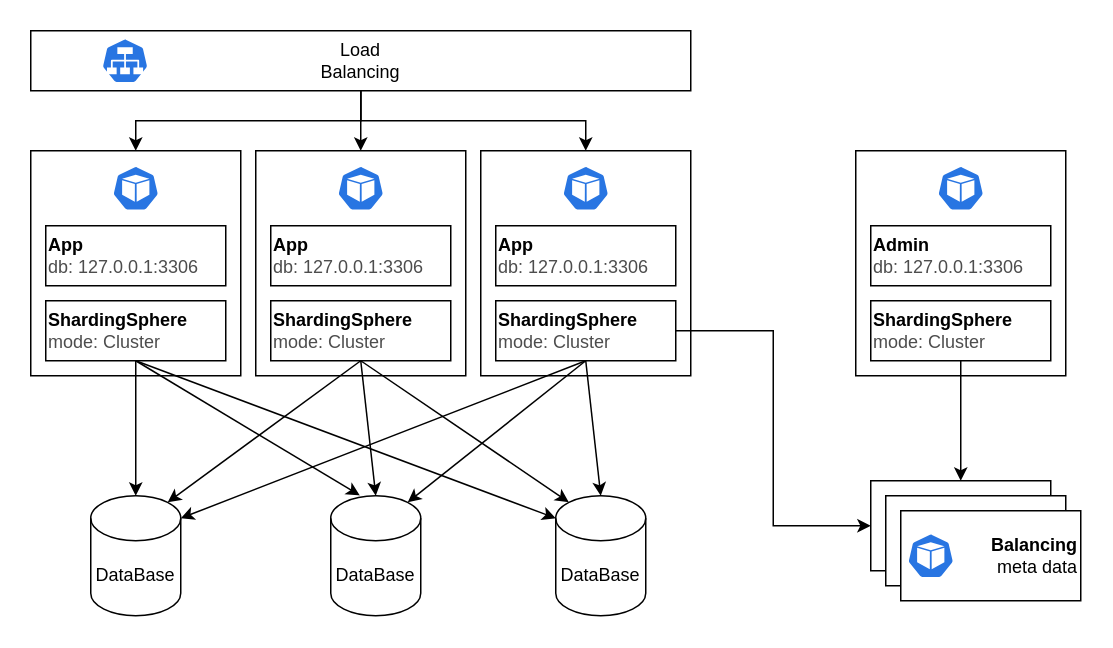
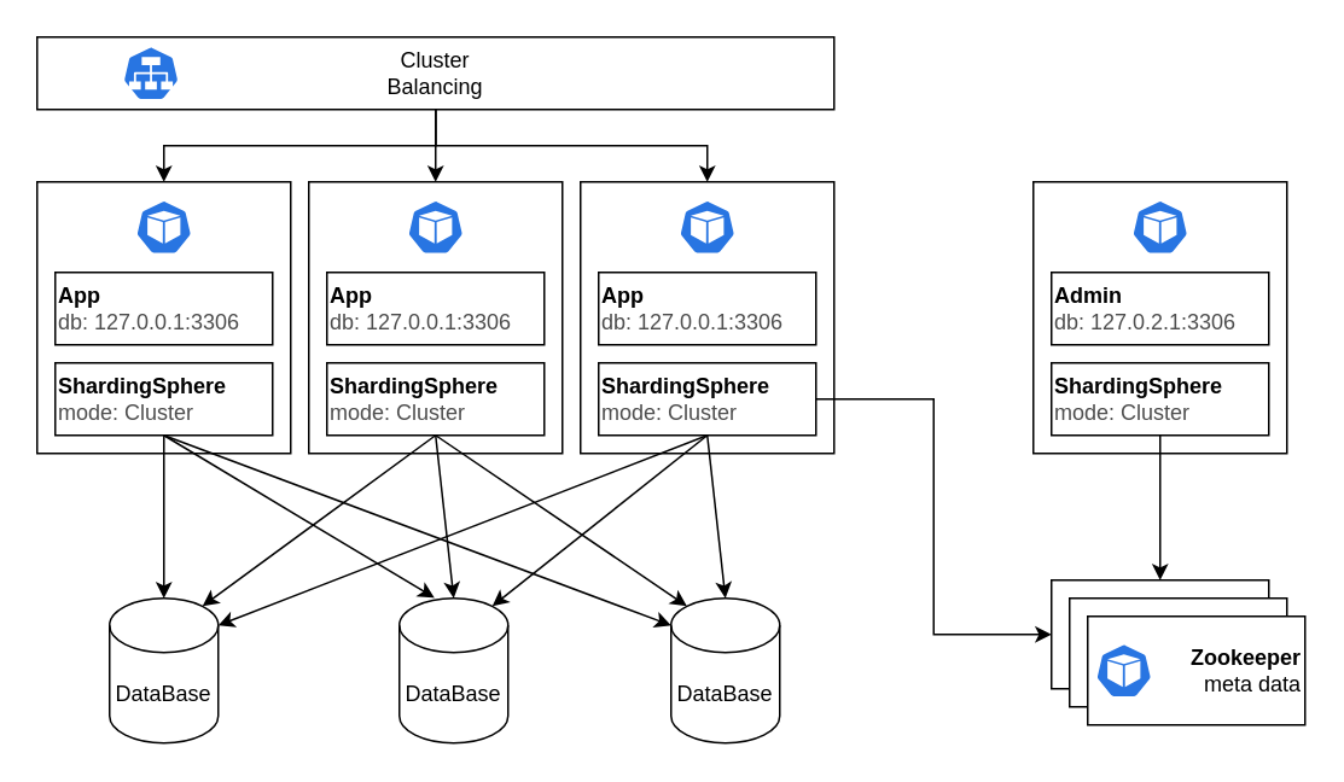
  <mxCell id="0" />
  <mxCell id="1" parent="0" />
  <mxCell id="2" value="" style="group" vertex="1" connectable="0" parent="1"><mxGeometry x="20" y="20" width="440" height="40" as="geometry" /></mxCell>
- <mxCell id="3" value="Load&lt;br&gt;Balancing" style="rounded=0;whiteSpace=wrap;html=1;" vertex="1" parent="2"><mxGeometry width="440" height="40" as="geometry" /></mxCell>
+ <mxCell id="3" value="Cluster&lt;br&gt;Balancing" style="rounded=0;whiteSpace=wrap;html=1;" vertex="1" parent="2"><mxGeometry width="440" height="40" as="geometry" /></mxCell>
  <mxCell id="4" value="" style="sketch=0;html=1;dashed=0;whitespace=wrap;fillColor=#2875E2;strokeColor=#ffffff;points=[[0.005,0.63,0],[0.1,0.2,0],[0.9,0.2,0],[0.5,0,0],[0.995,0.63,0],[0.72,0.99,0],[0.5,1,0],[0.28,0.99,0]];verticalLabelPosition=bottom;align=center;verticalAlign=top;shape=mxgraph.kubernetes.icon;prIcon=svc" vertex="1" parent="2"><mxGeometry y="5" width="125.714" height="30" as="geometry" /></mxCell>
  <mxCell id="5" value="" style="group" vertex="1" connectable="0" parent="1"><mxGeometry x="20" y="100" width="140" height="150" as="geometry" /></mxCell>
  <mxCell id="6" value="" style="rounded=0;whiteSpace=wrap;html=1;" vertex="1" parent="5"><mxGeometry width="140" height="150" as="geometry" /></mxCell>
  <mxCell id="7" value="&lt;b&gt;App&lt;/b&gt;&lt;br&gt;&lt;font color=&quot;#4d4d4d&quot;&gt;db: 127.0.0.1:3306&lt;/font&gt;" style="rounded=0;whiteSpace=wrap;html=1;align=left;" vertex="1" parent="5"><mxGeometry x="10" y="50" width="120" height="40" as="geometry" /></mxCell>
  <mxCell id="8" value="&lt;b&gt;ShardingSphere&lt;/b&gt;&lt;br&gt;&lt;font color=&quot;#4d4d4d&quot;&gt;mode: Cluster&lt;/font&gt;" style="rounded=0;whiteSpace=wrap;html=1;align=left;" vertex="1" parent="5"><mxGeometry x="10" y="100" width="120" height="40" as="geometry" /></mxCell>
  <mxCell id="9" value="" style="sketch=0;html=1;dashed=0;whitespace=wrap;fillColor=#2875E2;strokeColor=#ffffff;points=[[0.005,0.63,0],[0.1,0.2,0],[0.9,0.2,0],[0.5,0,0],[0.995,0.63,0],[0.72,0.99,0],[0.5,1,0],[0.28,0.99,0]];verticalLabelPosition=bottom;align=center;verticalAlign=top;shape=mxgraph.kubernetes.icon;prIcon=pod" vertex="1" parent="5"><mxGeometry x="50" y="10" width="40" height="30" as="geometry" /></mxCell>
  <mxCell id="10" value="" style="group" vertex="1" connectable="0" parent="1"><mxGeometry x="170" y="100" width="140" height="150" as="geometry" /></mxCell>
  <mxCell id="11" value="" style="rounded=0;whiteSpace=wrap;html=1;" vertex="1" parent="10"><mxGeometry width="140" height="150" as="geometry" /></mxCell>
  <mxCell id="12" value="&lt;b&gt;App&lt;/b&gt;&lt;br&gt;&lt;font color=&quot;#4d4d4d&quot;&gt;db: 127.0.0.1:3306&lt;/font&gt;" style="rounded=0;whiteSpace=wrap;html=1;align=left;" vertex="1" parent="10"><mxGeometry x="10" y="50" width="120" height="40" as="geometry" /></mxCell>
  <mxCell id="13" value="&lt;b&gt;ShardingSphere&lt;/b&gt;&lt;br&gt;&lt;font color=&quot;#4d4d4d&quot;&gt;mode: Cluster&lt;/font&gt;" style="rounded=0;whiteSpace=wrap;html=1;align=left;" vertex="1" parent="10"><mxGeometry x="10" y="100" width="120" height="40" as="geometry" /></mxCell>
  <mxCell id="14" value="" style="sketch=0;html=1;dashed=0;whitespace=wrap;fillColor=#2875E2;strokeColor=#ffffff;points=[[0.005,0.63,0],[0.1,0.2,0],[0.9,0.2,0],[0.5,0,0],[0.995,0.63,0],[0.72,0.99,0],[0.5,1,0],[0.28,0.99,0]];verticalLabelPosition=bottom;align=center;verticalAlign=top;shape=mxgraph.kubernetes.icon;prIcon=pod" vertex="1" parent="10"><mxGeometry x="50" y="10" width="40" height="30" as="geometry" /></mxCell>
  <mxCell id="15" value="" style="group" vertex="1" connectable="0" parent="1"><mxGeometry x="320" y="100" width="140" height="150" as="geometry" /></mxCell>
  <mxCell id="16" value="" style="rounded=0;whiteSpace=wrap;html=1;" vertex="1" parent="15"><mxGeometry width="140" height="150" as="geometry" /></mxCell>
  <mxCell id="17" value="&lt;b&gt;App&lt;/b&gt;&lt;br&gt;&lt;font color=&quot;#4d4d4d&quot;&gt;db: 127.0.0.1:3306&lt;/font&gt;" style="rounded=0;whiteSpace=wrap;html=1;align=left;" vertex="1" parent="15"><mxGeometry x="10" y="50" width="120" height="40" as="geometry" /></mxCell>
  <mxCell id="18" value="&lt;b&gt;ShardingSphere&lt;/b&gt;&lt;br&gt;&lt;font color=&quot;#4d4d4d&quot;&gt;mode: Cluster&lt;/font&gt;" style="rounded=0;whiteSpace=wrap;html=1;align=left;" vertex="1" parent="15"><mxGeometry x="10" y="100" width="120" height="40" as="geometry" /></mxCell>
  <mxCell id="19" value="" style="sketch=0;html=1;dashed=0;whitespace=wrap;fillColor=#2875E2;strokeColor=#ffffff;points=[[0.005,0.63,0],[0.1,0.2,0],[0.9,0.2,0],[0.5,0,0],[0.995,0.63,0],[0.72,0.99,0],[0.5,1,0],[0.28,0.99,0]];verticalLabelPosition=bottom;align=center;verticalAlign=top;shape=mxgraph.kubernetes.icon;prIcon=pod" vertex="1" parent="15"><mxGeometry x="50" y="10" width="40" height="30" as="geometry" /></mxCell>
  <mxCell id="20" value="" style="group" vertex="1" connectable="0" parent="1"><mxGeometry x="570" y="100" width="140" height="150" as="geometry" /></mxCell>
  <mxCell id="21" value="" style="rounded=0;whiteSpace=wrap;html=1;" vertex="1" parent="20"><mxGeometry width="140" height="150" as="geometry" /></mxCell>
- <mxCell id="22" value="&lt;b&gt;Admin&lt;/b&gt;&lt;br&gt;&lt;font color=&quot;#4d4d4d&quot;&gt;db: 127.0.0.1:3306&lt;/font&gt;" style="rounded=0;whiteSpace=wrap;html=1;align=left;" vertex="1" parent="20"><mxGeometry x="10" y="50" width="120" height="40" as="geometry" /></mxCell>
+ <mxCell id="22" value="&lt;b&gt;Admin&lt;/b&gt;&lt;br&gt;&lt;font color=&quot;#4d4d4d&quot;&gt;db: 127.0.2.1:3306&lt;/font&gt;" style="rounded=0;whiteSpace=wrap;html=1;align=left;" vertex="1" parent="20"><mxGeometry x="10" y="50" width="120" height="40" as="geometry" /></mxCell>
  <mxCell id="23" value="&lt;b&gt;ShardingSphere&lt;/b&gt;&lt;br&gt;&lt;font color=&quot;#4d4d4d&quot;&gt;mode: Cluster&lt;/font&gt;" style="rounded=0;whiteSpace=wrap;html=1;align=left;" vertex="1" parent="20"><mxGeometry x="10" y="100" width="120" height="40" as="geometry" /></mxCell>
  <mxCell id="24" value="" style="sketch=0;html=1;dashed=0;whitespace=wrap;fillColor=#2875E2;strokeColor=#ffffff;points=[[0.005,0.63,0],[0.1,0.2,0],[0.9,0.2,0],[0.5,0,0],[0.995,0.63,0],[0.72,0.99,0],[0.5,1,0],[0.28,0.99,0]];verticalLabelPosition=bottom;align=center;verticalAlign=top;shape=mxgraph.kubernetes.icon;prIcon=pod" vertex="1" parent="20"><mxGeometry x="50" y="10" width="40" height="30" as="geometry" /></mxCell>
  <mxCell id="25" value="" style="group" vertex="1" connectable="0" parent="1"><mxGeometry x="580" y="320" width="140" height="80" as="geometry" /></mxCell>
  <mxCell id="26" value="" style="rounded=0;whiteSpace=wrap;html=1;" vertex="1" parent="25"><mxGeometry width="120" height="60" as="geometry" /></mxCell>
  <mxCell id="27" value="" style="rounded=0;whiteSpace=wrap;html=1;" vertex="1" parent="25"><mxGeometry x="10" y="10" width="120" height="60" as="geometry" /></mxCell>
- <mxCell id="28" value="&lt;b&gt;Balancing&lt;/b&gt;&lt;br&gt;meta data" style="rounded=0;whiteSpace=wrap;html=1;align=right;" vertex="1" parent="25"><mxGeometry x="20" y="20" width="120" height="60" as="geometry" /></mxCell>
+ <mxCell id="28" value="&lt;b&gt;Zookeeper&lt;/b&gt;&lt;br&gt;meta data" style="rounded=0;whiteSpace=wrap;html=1;align=right;" vertex="1" parent="25"><mxGeometry x="20" y="20" width="120" height="60" as="geometry" /></mxCell>
  <mxCell id="29" value="" style="sketch=0;html=1;dashed=0;whitespace=wrap;fillColor=#2875E2;strokeColor=#ffffff;points=[[0.005,0.63,0],[0.1,0.2,0],[0.9,0.2,0],[0.5,0,0],[0.995,0.63,0],[0.72,0.99,0],[0.5,1,0],[0.28,0.99,0]];verticalLabelPosition=bottom;align=center;verticalAlign=top;shape=mxgraph.kubernetes.icon;prIcon=pod" vertex="1" parent="25"><mxGeometry x="20" y="35" width="40" height="30" as="geometry" /></mxCell>
  <mxCell id="30" value="DataBase" style="shape=cylinder3;whiteSpace=wrap;html=1;boundedLbl=1;backgroundOutline=1;size=15;" vertex="1" parent="1"><mxGeometry x="60" y="330" width="60" height="80" as="geometry" /></mxCell>
  <mxCell id="31" value="DataBase" style="shape=cylinder3;whiteSpace=wrap;html=1;boundedLbl=1;backgroundOutline=1;size=15;" vertex="1" parent="1"><mxGeometry x="220" y="330" width="60" height="80" as="geometry" /></mxCell>
  <mxCell id="32" value="DataBase" style="shape=cylinder3;whiteSpace=wrap;html=1;boundedLbl=1;backgroundOutline=1;size=15;" vertex="1" parent="1"><mxGeometry x="370" y="330" width="60" height="80" as="geometry" /></mxCell>
  <mxCell id="33" value="" style="endArrow=classic;html=1;rounded=0;exitX=0.5;exitY=1;exitDx=0;exitDy=0;entryX=0.5;entryY=0;entryDx=0;entryDy=0;entryPerimeter=0;" edge="1" parent="1" source="8" target="30"><mxGeometry width="50" height="50" relative="1" as="geometry"><mxPoint x="30" y="330" as="sourcePoint" /><mxPoint x="80" y="280" as="targetPoint" /></mxGeometry></mxCell>
  <mxCell id="34" value="" style="endArrow=classic;html=1;rounded=0;exitX=0.5;exitY=1;exitDx=0;exitDy=0;entryX=0.323;entryY=-0.003;entryDx=0;entryDy=0;entryPerimeter=0;" edge="1" parent="1" source="8" target="31"><mxGeometry width="50" height="50" relative="1" as="geometry"><mxPoint x="160" y="330" as="sourcePoint" /><mxPoint x="210" y="280" as="targetPoint" /></mxGeometry></mxCell>
  <mxCell id="35" value="" style="endArrow=classic;html=1;rounded=0;entryX=0;entryY=0;entryDx=0;entryDy=15;entryPerimeter=0;" edge="1" parent="1" target="32"><mxGeometry width="50" height="50" relative="1" as="geometry"><mxPoint x="90" y="240" as="sourcePoint" /><mxPoint x="330" y="270" as="targetPoint" /></mxGeometry></mxCell>
  <mxCell id="36" value="" style="endArrow=classic;html=1;rounded=0;exitX=0.5;exitY=1;exitDx=0;exitDy=0;entryX=0.855;entryY=0;entryDx=0;entryDy=4.35;entryPerimeter=0;" edge="1" parent="1" source="13" target="30"><mxGeometry width="50" height="50" relative="1" as="geometry"><mxPoint x="380" y="300" as="sourcePoint" /><mxPoint x="430" y="250" as="targetPoint" /></mxGeometry></mxCell>
  <mxCell id="37" value="" style="endArrow=classic;html=1;rounded=0;exitX=0.5;exitY=1;exitDx=0;exitDy=0;entryX=0.5;entryY=0;entryDx=0;entryDy=0;entryPerimeter=0;" edge="1" parent="1" source="13" target="31"><mxGeometry width="50" height="50" relative="1" as="geometry"><mxPoint x="340" y="310" as="sourcePoint" /><mxPoint x="390" y="260" as="targetPoint" /></mxGeometry></mxCell>
  <mxCell id="38" value="" style="endArrow=classic;html=1;rounded=0;exitX=0.5;exitY=1;exitDx=0;exitDy=0;entryX=0.145;entryY=0;entryDx=0;entryDy=4.35;entryPerimeter=0;" edge="1" parent="1" source="13" target="32"><mxGeometry width="50" height="50" relative="1" as="geometry"><mxPoint x="280" y="320" as="sourcePoint" /><mxPoint x="330" y="270" as="targetPoint" /></mxGeometry></mxCell>
  <mxCell id="39" value="" style="endArrow=classic;html=1;rounded=0;exitX=0.5;exitY=1;exitDx=0;exitDy=0;entryX=1;entryY=0;entryDx=0;entryDy=15;entryPerimeter=0;" edge="1" parent="1" source="18" target="30"><mxGeometry width="50" height="50" relative="1" as="geometry"><mxPoint x="470" y="310" as="sourcePoint" /><mxPoint x="520" y="260" as="targetPoint" /></mxGeometry></mxCell>
  <mxCell id="40" value="" style="endArrow=classic;html=1;rounded=0;exitX=0.5;exitY=1;exitDx=0;exitDy=0;entryX=0.855;entryY=0;entryDx=0;entryDy=4.35;entryPerimeter=0;" edge="1" parent="1" source="18" target="31"><mxGeometry width="50" height="50" relative="1" as="geometry"><mxPoint x="440" y="320" as="sourcePoint" /><mxPoint x="490" y="270" as="targetPoint" /></mxGeometry></mxCell>
  <mxCell id="41" value="" style="endArrow=classic;html=1;rounded=0;exitX=0.5;exitY=1;exitDx=0;exitDy=0;entryX=0.5;entryY=0;entryDx=0;entryDy=0;entryPerimeter=0;" edge="1" parent="1" source="18" target="32"><mxGeometry width="50" height="50" relative="1" as="geometry"><mxPoint x="470" y="300" as="sourcePoint" /><mxPoint x="520" y="250" as="targetPoint" /></mxGeometry></mxCell>
  <mxCell id="42" style="edgeStyle=orthogonalEdgeStyle;rounded=0;orthogonalLoop=1;jettySize=auto;html=1;entryX=0.5;entryY=0;entryDx=0;entryDy=0;" edge="1" parent="1" source="23" target="26"><mxGeometry relative="1" as="geometry" /></mxCell>
  <mxCell id="43" style="edgeStyle=orthogonalEdgeStyle;rounded=0;orthogonalLoop=1;jettySize=auto;html=1;entryX=0;entryY=0.5;entryDx=0;entryDy=0;" edge="1" parent="1" source="18" target="26"><mxGeometry relative="1" as="geometry" /></mxCell>
  <mxCell id="44" style="edgeStyle=orthogonalEdgeStyle;rounded=0;orthogonalLoop=1;jettySize=auto;html=1;entryX=0.5;entryY=0;entryDx=0;entryDy=0;" edge="1" parent="1" source="3" target="11"><mxGeometry relative="1" as="geometry" /></mxCell>
  <mxCell id="45" style="edgeStyle=orthogonalEdgeStyle;rounded=0;orthogonalLoop=1;jettySize=auto;html=1;entryX=0.5;entryY=0;entryDx=0;entryDy=0;" edge="1" parent="1" source="3" target="6"><mxGeometry relative="1" as="geometry" /></mxCell>
  <mxCell id="46" style="edgeStyle=orthogonalEdgeStyle;rounded=0;orthogonalLoop=1;jettySize=auto;html=1;" edge="1" parent="1" source="3" target="16"><mxGeometry relative="1" as="geometry" /></mxCell>
